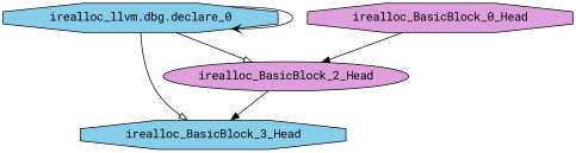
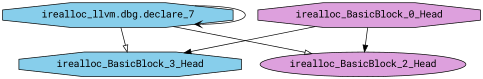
  digraph {
    fontname="Roboto Mono"
    node [fillcolor=skyblue fontname="Roboto Mono" shape=octagon style=filled]
    edge [arrowhead=onormal fontname="Roboto Mono"]
-   "irealloc_llvm.dbg.declare_0"
+   "irealloc_llvm.dbg.declare_0" [label="irealloc_llvm.dbg.declare_7"]
    n2 [label=irealloc_BasicBlock_3_Head]
    irealloc_BasicBlock_2_Head [fillcolor=plum shape=ellipse]
    irealloc_BasicBlock_0_Head [fillcolor=plum]
    "irealloc_llvm.dbg.declare_0" -> "irealloc_llvm.dbg.declare_0" [arrowhead=vee]
    "irealloc_llvm.dbg.declare_0" -> n2
    "irealloc_llvm.dbg.declare_0" -> irealloc_BasicBlock_2_Head
-   irealloc_BasicBlock_2_Head -> n2 [arrowhead=normal]
+   irealloc_BasicBlock_0_Head -> n2 [arrowhead=normal]
    irealloc_BasicBlock_0_Head -> irealloc_BasicBlock_2_Head [arrowhead=normal]
  }
